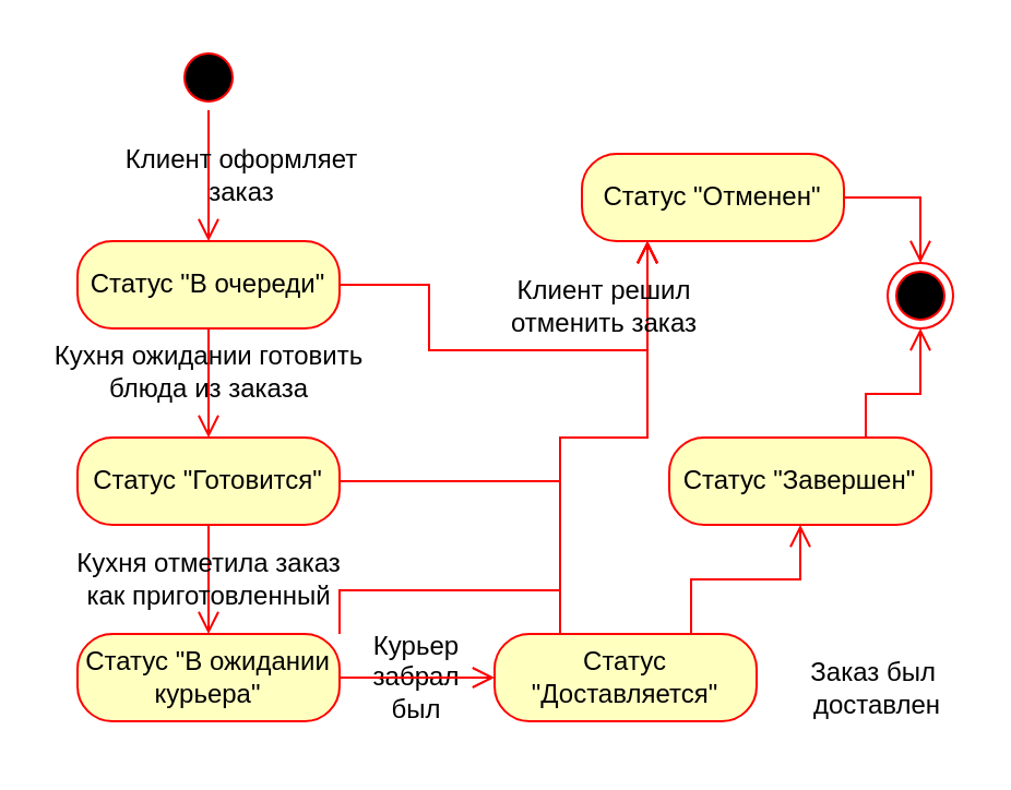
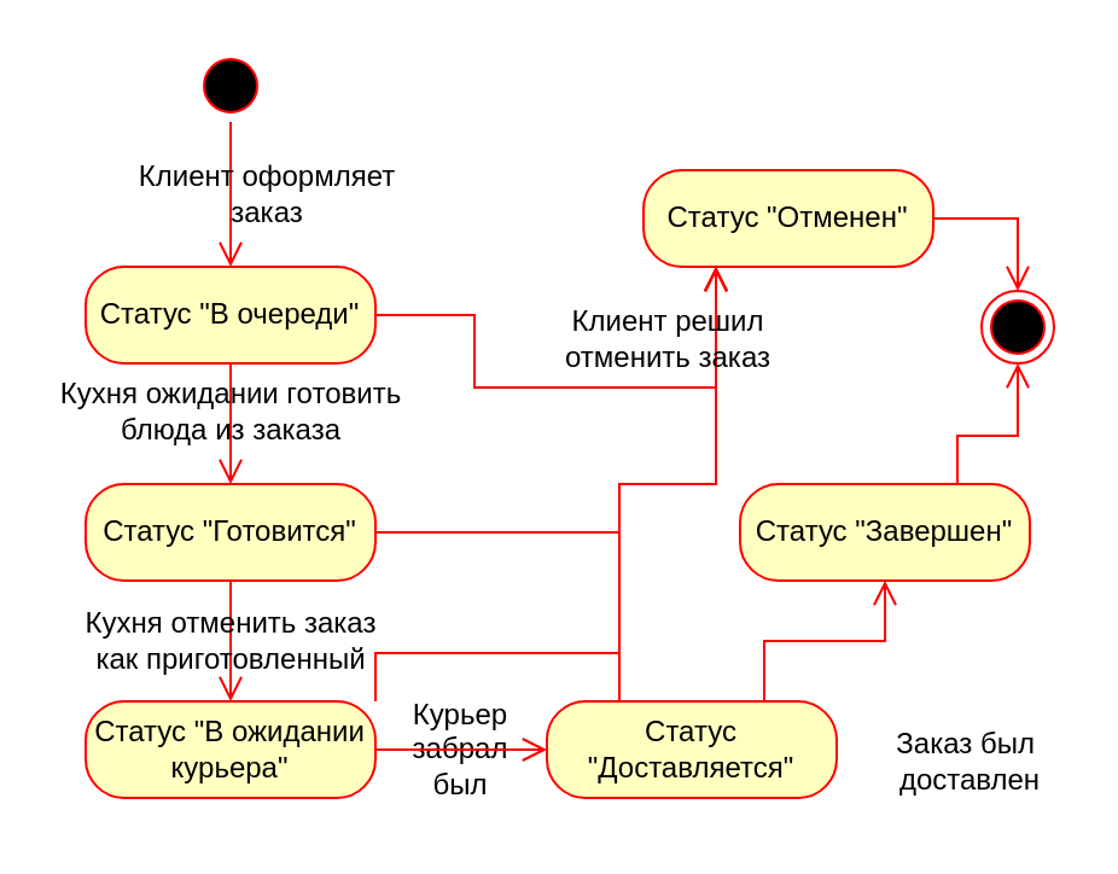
  <mxCell id="0" />
  <mxCell id="1" parent="0" />
  <mxCell id="2" value="" style="ellipse;html=1;shape=startState;fillColor=#000000;strokeColor=#ff0000;" vertex="1" parent="1"><mxGeometry x="80" y="20" width="30" height="30" as="geometry" /></mxCell>
  <mxCell id="3" value="" style="edgeStyle=orthogonalEdgeStyle;html=1;verticalAlign=bottom;endArrow=open;endSize=8;strokeColor=#ff0000;rounded=0;entryX=0.5;entryY=0;entryDx=0;entryDy=0;" edge="1" source="2" parent="1" target="5"><mxGeometry relative="1" as="geometry"><mxPoint x="111" y="280" as="targetPoint" /></mxGeometry></mxCell>
  <mxCell id="4" value="" style="ellipse;html=1;shape=endState;fillColor=#000000;strokeColor=#ff0000;" vertex="1" parent="1"><mxGeometry x="406" y="120" width="30" height="30" as="geometry" /></mxCell>
  <mxCell id="5" value="Статус &quot;В очереди&quot;" style="rounded=1;whiteSpace=wrap;html=1;arcSize=40;fontColor=#000000;fillColor=#ffffc0;strokeColor=#ff0000;" vertex="1" parent="1"><mxGeometry x="35" y="110" width="120" height="40" as="geometry" /></mxCell>
  <mxCell id="6" value="" style="edgeStyle=orthogonalEdgeStyle;html=1;verticalAlign=bottom;endArrow=open;endSize=8;strokeColor=#ff0000;rounded=0;entryX=0.5;entryY=0;entryDx=0;entryDy=0;" edge="1" source="5" parent="1" target="8"><mxGeometry relative="1" as="geometry"><mxPoint x="96" y="210" as="targetPoint" /></mxGeometry></mxCell>
  <mxCell id="7" value="Клиент оформляет &lt;br&gt;заказ" style="text;html=1;align=center;verticalAlign=middle;resizable=0;points=[];autosize=1;strokeColor=none;fillColor=none;" vertex="1" parent="1"><mxGeometry x="45" y="60" width="130" height="40" as="geometry" /></mxCell>
  <mxCell id="8" value="Статус &quot;Готовится&quot;" style="rounded=1;whiteSpace=wrap;html=1;arcSize=40;fontColor=#000000;fillColor=#ffffc0;strokeColor=#ff0000;" vertex="1" parent="1"><mxGeometry x="35" y="200" width="120" height="40" as="geometry" /></mxCell>
  <mxCell id="9" value="" style="edgeStyle=orthogonalEdgeStyle;html=1;verticalAlign=bottom;endArrow=open;endSize=8;strokeColor=#ff0000;rounded=0;entryX=0.5;entryY=0;entryDx=0;entryDy=0;" edge="1" source="8" parent="1" target="10"><mxGeometry relative="1" as="geometry"><mxPoint x="95" y="305" as="targetPoint" /></mxGeometry></mxCell>
  <mxCell id="10" value="Статус &quot;В ожидании курьера&quot;" style="rounded=1;whiteSpace=wrap;html=1;arcSize=40;fontColor=#000000;fillColor=#ffffc0;strokeColor=#ff0000;" vertex="1" parent="1"><mxGeometry x="35" y="290" width="120" height="40" as="geometry" /></mxCell>
  <mxCell id="11" value="Статус &quot;Отменен&quot;" style="rounded=1;whiteSpace=wrap;html=1;arcSize=40;fontColor=#000000;fillColor=#ffffc0;strokeColor=#ff0000;" vertex="1" parent="1"><mxGeometry x="266" y="70" width="120" height="40" as="geometry" /></mxCell>
  <mxCell id="12" value="Статус &quot;Доставляется&quot;" style="rounded=1;whiteSpace=wrap;html=1;arcSize=40;fontColor=#000000;fillColor=#ffffc0;strokeColor=#ff0000;" vertex="1" parent="1"><mxGeometry x="226" y="290" width="120" height="40" as="geometry" /></mxCell>
  <mxCell id="13" value="Статус &quot;Завершен&quot;" style="rounded=1;whiteSpace=wrap;html=1;arcSize=40;fontColor=#000000;fillColor=#ffffc0;strokeColor=#ff0000;" vertex="1" parent="1"><mxGeometry x="306" y="200" width="120" height="40" as="geometry" /></mxCell>
  <mxCell id="14" value="Кухня ожидании готовить&lt;br&gt;блюда из заказа" style="text;html=1;align=center;verticalAlign=middle;resizable=0;points=[];autosize=1;strokeColor=none;fillColor=none;" vertex="1" parent="1"><mxGeometry x="20" y="150" width="150" height="40" as="geometry" /></mxCell>
- <mxCell id="15" value="Кухня отметила заказ &lt;br&gt;как приготовленный" style="text;html=1;align=center;verticalAlign=middle;resizable=0;points=[];autosize=1;strokeColor=none;fillColor=none;" vertex="1" parent="1"><mxGeometry x="25" y="245" width="140" height="40" as="geometry" /></mxCell>
+ <mxCell id="15" value="Кухня отменить заказ &lt;br&gt;как приготовленный" style="text;html=1;align=center;verticalAlign=middle;resizable=0;points=[];autosize=1;strokeColor=none;fillColor=none;" vertex="1" parent="1"><mxGeometry x="25" y="245" width="140" height="40" as="geometry" /></mxCell>
  <mxCell id="16" value="Курьер &lt;br&gt;забрал &lt;br&gt;был" style="text;html=1;align=center;verticalAlign=middle;resizable=0;points=[];autosize=1;strokeColor=none;fillColor=none;" vertex="1" parent="1"><mxGeometry x="160" y="280" width="60" height="60" as="geometry" /></mxCell>
  <mxCell id="17" value="" style="edgeStyle=orthogonalEdgeStyle;html=1;verticalAlign=bottom;endArrow=open;endSize=8;strokeColor=#ff0000;rounded=0;exitX=1;exitY=0.5;exitDx=0;exitDy=0;entryX=0;entryY=0.5;entryDx=0;entryDy=0;" edge="1" source="10" parent="1" target="12"><mxGeometry relative="1" as="geometry"><mxPoint x="-104" y="410" as="targetPoint" /></mxGeometry></mxCell>
  <mxCell id="18" value="" style="edgeStyle=orthogonalEdgeStyle;html=1;verticalAlign=bottom;endArrow=open;endSize=8;strokeColor=#ff0000;rounded=0;exitX=0.75;exitY=0;exitDx=0;exitDy=0;entryX=0.5;entryY=1;entryDx=0;entryDy=0;" edge="1" parent="1" source="12" target="13"><mxGeometry relative="1" as="geometry"><mxPoint x="236" y="320" as="targetPoint" /><mxPoint x="165" y="320" as="sourcePoint" /></mxGeometry></mxCell>
  <mxCell id="19" value="Заказ был&amp;nbsp;&lt;br&gt;доставлен" style="text;html=1;align=center;verticalAlign=middle;resizable=0;points=[];autosize=1;strokeColor=none;fillColor=none;" vertex="1" parent="1"><mxGeometry x="361" y="295" width="80" height="40" as="geometry" /></mxCell>
  <mxCell id="20" value="" style="edgeStyle=orthogonalEdgeStyle;html=1;verticalAlign=bottom;endArrow=open;endSize=8;strokeColor=#ff0000;rounded=0;exitX=0.25;exitY=0;exitDx=0;exitDy=0;entryX=0.25;entryY=1;entryDx=0;entryDy=0;" edge="1" parent="1" source="12" target="11"><mxGeometry relative="1" as="geometry"><mxPoint x="236" y="320" as="targetPoint" /><mxPoint x="165" y="320" as="sourcePoint" /></mxGeometry></mxCell>
  <mxCell id="21" value="" style="edgeStyle=orthogonalEdgeStyle;html=1;verticalAlign=bottom;endArrow=open;endSize=8;strokeColor=#ff0000;rounded=0;exitX=1;exitY=0.5;exitDx=0;exitDy=0;entryX=0.25;entryY=1;entryDx=0;entryDy=0;" edge="1" parent="1" source="5" target="11"><mxGeometry relative="1" as="geometry"><mxPoint x="256" y="160" as="targetPoint" /><mxPoint x="266" y="300" as="sourcePoint" /><Array as="points"><mxPoint x="196" y="130" /><mxPoint x="196" y="160" /><mxPoint x="296" y="160" /></Array></mxGeometry></mxCell>
  <mxCell id="22" value="" style="edgeStyle=orthogonalEdgeStyle;html=1;verticalAlign=bottom;endArrow=open;endSize=8;strokeColor=#ff0000;rounded=0;exitX=1;exitY=0.5;exitDx=0;exitDy=0;entryX=0.25;entryY=1;entryDx=0;entryDy=0;" edge="1" parent="1" source="8" target="11"><mxGeometry relative="1" as="geometry"><mxPoint x="306" y="120" as="targetPoint" /><mxPoint x="165" y="140" as="sourcePoint" /><Array as="points"><mxPoint x="256" y="220" /><mxPoint x="256" y="200" /><mxPoint x="296" y="200" /></Array></mxGeometry></mxCell>
  <mxCell id="23" value="" style="edgeStyle=orthogonalEdgeStyle;html=1;verticalAlign=bottom;endArrow=open;endSize=8;strokeColor=#ff0000;rounded=0;exitX=1;exitY=0;exitDx=0;exitDy=0;entryX=0.25;entryY=1;entryDx=0;entryDy=0;" edge="1" parent="1" source="10" target="11"><mxGeometry relative="1" as="geometry"><mxPoint x="296" y="120" as="targetPoint" /><mxPoint x="165" y="140" as="sourcePoint" /><Array as="points"><mxPoint x="155" y="270" /><mxPoint x="256" y="270" /><mxPoint x="256" y="200" /><mxPoint x="296" y="200" /></Array></mxGeometry></mxCell>
  <mxCell id="24" value="Клиент решил &lt;br&gt;отменить заказ" style="text;html=1;align=center;verticalAlign=middle;resizable=0;points=[];autosize=1;strokeColor=none;fillColor=none;" vertex="1" parent="1"><mxGeometry x="221" y="120" width="110" height="40" as="geometry" /></mxCell>
  <mxCell id="25" value="" style="edgeStyle=orthogonalEdgeStyle;html=1;verticalAlign=bottom;endArrow=open;endSize=8;strokeColor=#ff0000;rounded=0;exitX=1;exitY=0.5;exitDx=0;exitDy=0;entryX=0.5;entryY=0;entryDx=0;entryDy=0;" edge="1" parent="1" source="11" target="4"><mxGeometry relative="1" as="geometry"><mxPoint x="306" y="120" as="targetPoint" /><mxPoint x="165" y="140" as="sourcePoint" /><Array as="points"><mxPoint x="421" y="90" /></Array></mxGeometry></mxCell>
  <mxCell id="26" value="" style="edgeStyle=orthogonalEdgeStyle;html=1;verticalAlign=bottom;endArrow=open;endSize=8;strokeColor=#ff0000;rounded=0;exitX=0.75;exitY=0;exitDx=0;exitDy=0;entryX=0.5;entryY=1;entryDx=0;entryDy=0;" edge="1" parent="1" source="13" target="4"><mxGeometry relative="1" as="geometry"><mxPoint x="431" y="140" as="targetPoint" /><mxPoint x="396" y="100" as="sourcePoint" /><Array as="points"><mxPoint x="396" y="180" /><mxPoint x="421" y="180" /></Array></mxGeometry></mxCell>
